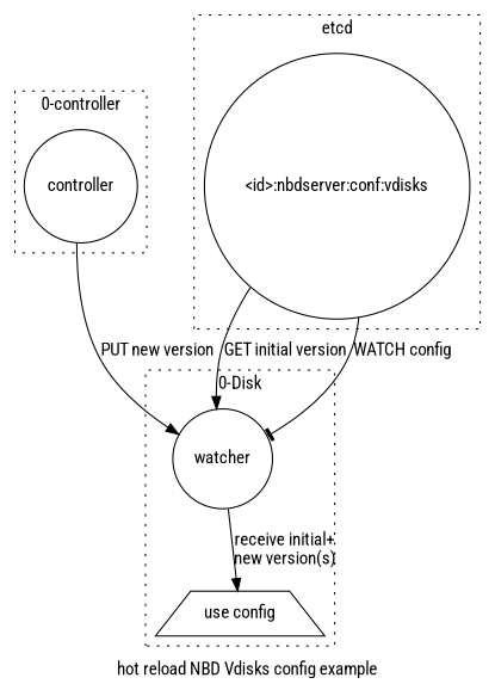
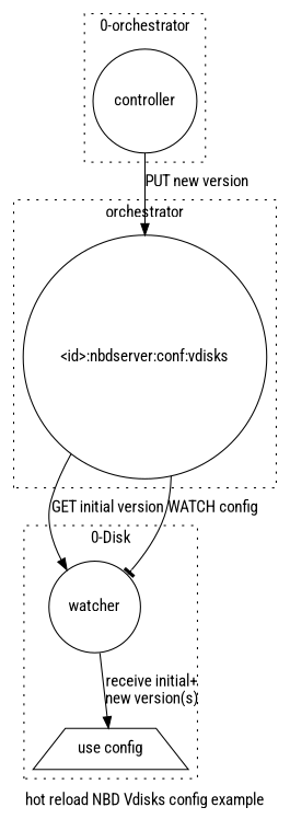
  digraph {
    fontname="Roboto Condensed"
    label="hot reload NBD Vdisks config example"
    rankdir=TB
    node [fontname="Roboto Condensed" shape=circle]
    edge [arrowhead=normal fontname="Roboto Condensed"]
    controller
    n2 [label="<id>:nbdserver:conf:vdisks"]
    watcher
    n4 [label="use config" shape=trapezium]
    subgraph cluster_1 {
-     label="0-controller"
+     label="0-orchestrator"
      style=dotted
      controller
    }
    subgraph cluster_2 {
-     label=etcd
+     label=orchestrator
      style=dotted
      n2
    }
    subgraph cluster_3 {
      label="0-Disk"
      style=dotted
      watcher
      n4
    }
-   controller -> watcher [label="PUT new version"]
+   controller -> n2 [label="PUT new version"]
    n2 -> watcher [label="GET initial version"]
    n2 -> watcher [arrowhead=tee label="WATCH config"]
    watcher -> n4 [label="receive initial+\nnew version(s)"]
  }
